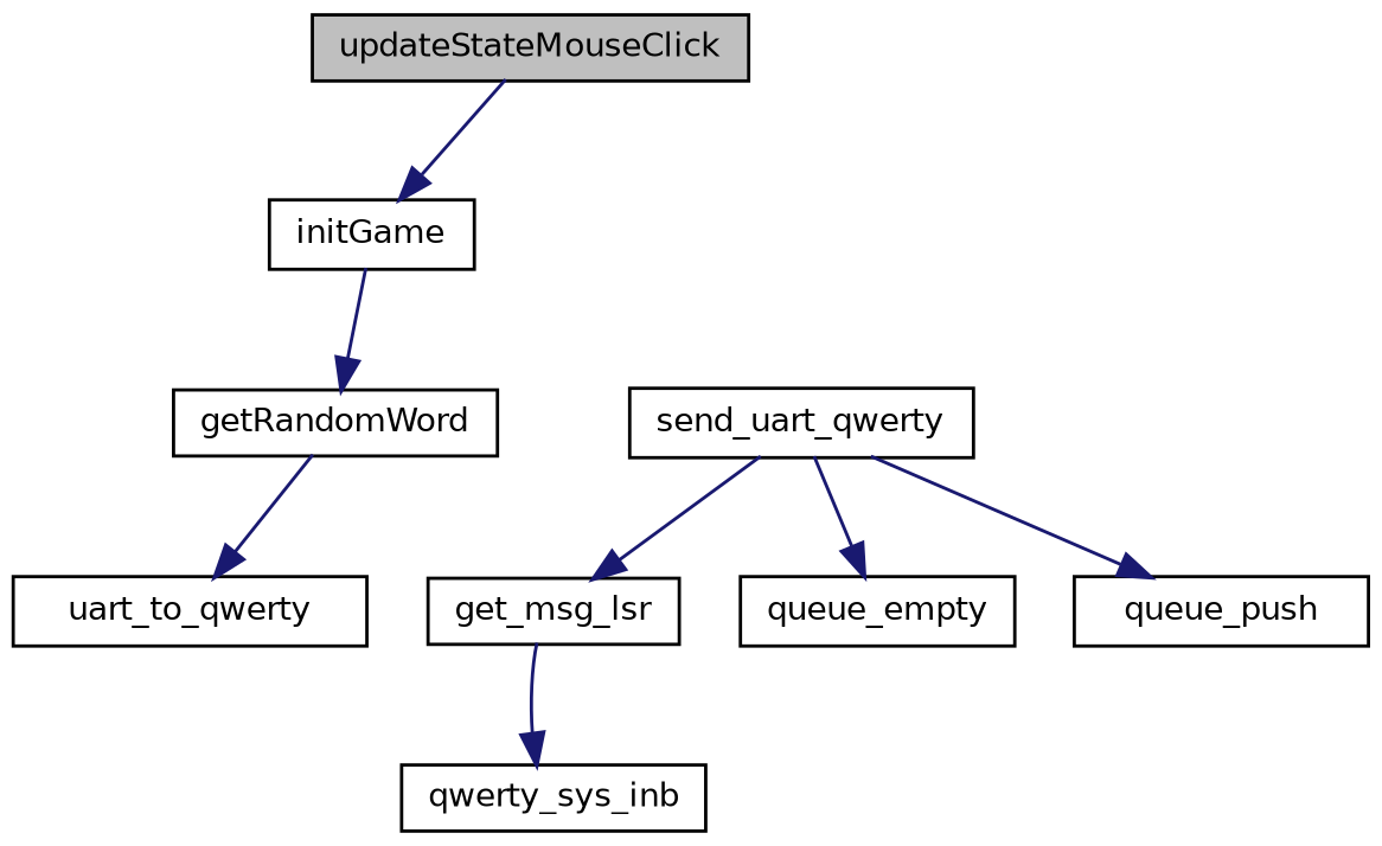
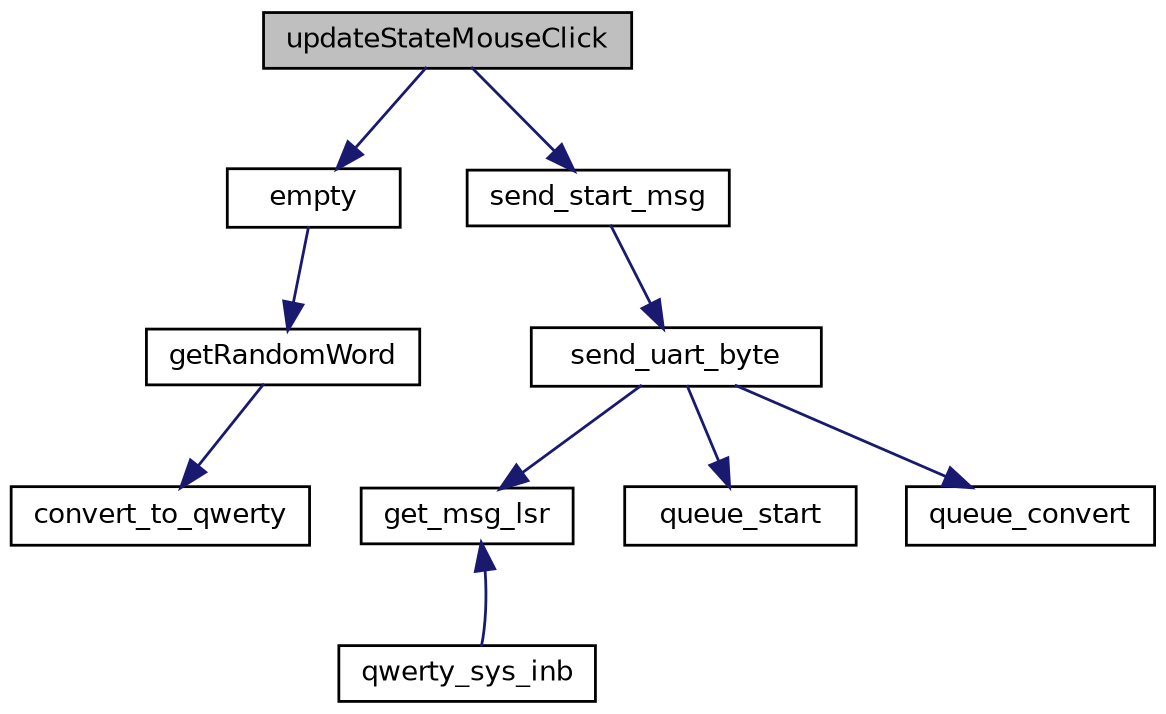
  digraph {
    rankdir=TB
    node [color=black fillcolor=white fontname=Helvetica fontsize=10 shape=record style=filled]
    edge [color=midnightblue fontname=Helvetica fontsize=10 labelfontname=Helvetica labelfontsize=10 style=solid]
    n1 [fillcolor=grey75 fontcolor=black height=0.2 label=updateStateMouseClick width=0.4]
-   n2 [height=0.2 label=initGame width=0.4]
+   n2 [height=0.2 label=empty width=0.4]
+   n3 [height=0.2 label=send_start_msg width=0.4]
    n4 [height=0.2 label=getRandomWord width=0.4]
-   n5 [height=0.2 label=send_uart_qwerty width=0.4]
-   n6 [height=0.2 label=uart_to_qwerty width=0.4]
+   n5 [height=0.2 label=send_uart_byte width=0.4]
+   n6 [height=0.2 label=convert_to_qwerty width=0.4]
    n7 [height=0.2 label=get_msg_lsr width=0.4]
-   n8 [height=0.2 label=queue_empty width=0.4]
-   n9 [height=0.2 label=queue_push width=0.4]
+   n8 [height=0.2 label=queue_start width=0.4]
+   n9 [height=0.2 label=queue_convert width=0.4]
    n10 [height=0.2 label=qwerty_sys_inb width=0.4]
    n1 -> n2
+   n1 -> n3
    n2 -> n4
+   n3 -> n5
    n4 -> n6
    n5 -> n7
    n5 -> n8
    n5 -> n9
-   n7 -> n10
+   n10 -> n7
  }
